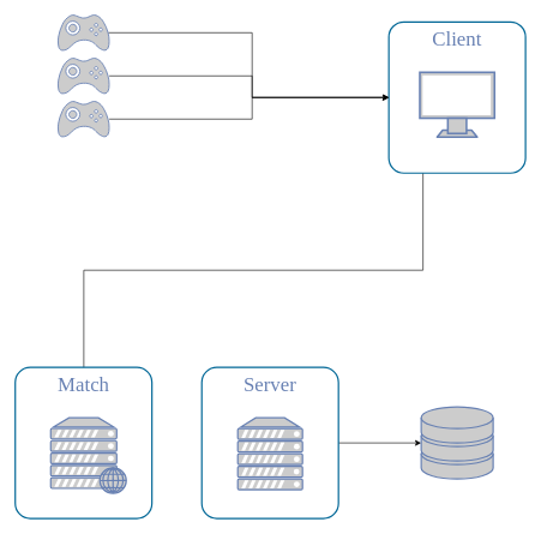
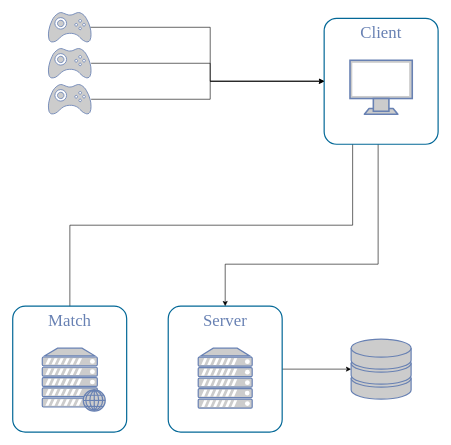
  <mxCell id="0" />
  <mxCell id="1" parent="0" />
  <mxCell id="2" style="edgeStyle=orthogonalEdgeStyle;rounded=0;orthogonalLoop=1;jettySize=auto;html=1;exitX=0.98;exitY=0.5;exitDx=0;exitDy=0;exitPerimeter=0;entryX=0;entryY=0.5;entryDx=0;entryDy=0;" edge="1" parent="1" source="3" target="9"><mxGeometry relative="1" as="geometry"><Array as="points"><mxPoint x="350" y="45" /><mxPoint x="350" y="135" /></Array></mxGeometry></mxCell>
  <mxCell id="3" value="" style="fontColor=#0066CC;verticalAlign=top;verticalLabelPosition=bottom;labelPosition=center;align=center;html=1;outlineConnect=0;fillColor=#CCCCCC;strokeColor=#6881B3;gradientColor=none;gradientDirection=north;strokeWidth=2;shape=mxgraph.networks.gamepad;" vertex="1" parent="1"><mxGeometry x="80" y="20" width="71.43" height="50" as="geometry" /></mxCell>
  <mxCell id="4" value="" style="fontColor=#0066CC;verticalAlign=top;verticalLabelPosition=bottom;labelPosition=center;align=center;html=1;outlineConnect=0;fillColor=#CCCCCC;strokeColor=#6881B3;gradientColor=none;gradientDirection=north;strokeWidth=2;shape=mxgraph.networks.server;" vertex="1" parent="1"><mxGeometry x="330" y="580" width="90" height="100" as="geometry" /></mxCell>
  <mxCell id="5" style="edgeStyle=orthogonalEdgeStyle;rounded=0;orthogonalLoop=1;jettySize=auto;html=1;" edge="1" parent="1" source="6" target="16"><mxGeometry relative="1" as="geometry" /></mxCell>
  <mxCell id="6" value="Server" style="rounded=1;whiteSpace=wrap;html=1;shadow=0;comic=0;strokeColor=#036897;strokeWidth=2;fillColor=none;fontFamily=Verdana;fontSize=28;fontColor=#6881B3;align=center;arcSize=11;verticalAlign=top;" vertex="1" parent="1"><mxGeometry x="280" y="510" width="190" height="210" as="geometry" /></mxCell>
+ <mxCell id="7" style="edgeStyle=orthogonalEdgeStyle;rounded=0;orthogonalLoop=1;jettySize=auto;html=1;" edge="1" parent="1" source="9" target="6"><mxGeometry relative="1" as="geometry"><Array as="points"><mxPoint x="630" y="440" /><mxPoint x="375" y="440" /></Array></mxGeometry></mxCell>
  <mxCell id="8" style="edgeStyle=orthogonalEdgeStyle;rounded=0;orthogonalLoop=1;jettySize=auto;html=1;exitX=0.25;exitY=1;exitDx=0;exitDy=0;endArrow=none;" edge="1" parent="1" source="9" target="14"><mxGeometry relative="1" as="geometry"><mxPoint x="440" y="135" as="sourcePoint" /><Array as="points"><mxPoint x="588" y="375" /><mxPoint x="116" y="375" /></Array></mxGeometry></mxCell>
  <mxCell id="9" value="Client" style="rounded=1;whiteSpace=wrap;html=1;shadow=0;comic=0;strokeColor=#036897;strokeWidth=2;fillColor=none;fontFamily=Verdana;fontSize=28;fontColor=#6881B3;align=center;arcSize=11;verticalAlign=top;" vertex="1" parent="1"><mxGeometry x="540" y="30" width="190" height="210" as="geometry" /></mxCell>
  <mxCell id="10" style="edgeStyle=orthogonalEdgeStyle;rounded=0;orthogonalLoop=1;jettySize=auto;html=1;entryX=0;entryY=0.5;entryDx=0;entryDy=0;" edge="1" parent="1" source="11" target="9"><mxGeometry relative="1" as="geometry"><Array as="points"><mxPoint x="350" y="105" /><mxPoint x="350" y="135" /></Array></mxGeometry></mxCell>
  <mxCell id="11" value="" style="fontColor=#0066CC;verticalAlign=top;verticalLabelPosition=bottom;labelPosition=center;align=center;html=1;outlineConnect=0;fillColor=#CCCCCC;strokeColor=#6881B3;gradientColor=none;gradientDirection=north;strokeWidth=2;shape=mxgraph.networks.gamepad;" vertex="1" parent="1"><mxGeometry x="80" y="80" width="71.43" height="50" as="geometry" /></mxCell>
  <mxCell id="12" style="edgeStyle=orthogonalEdgeStyle;rounded=0;orthogonalLoop=1;jettySize=auto;html=1;entryX=0;entryY=0.5;entryDx=0;entryDy=0;" edge="1" parent="1" source="13" target="9"><mxGeometry relative="1" as="geometry"><Array as="points"><mxPoint x="350" y="165" /><mxPoint x="350" y="135" /></Array></mxGeometry></mxCell>
  <mxCell id="13" value="" style="fontColor=#0066CC;verticalAlign=top;verticalLabelPosition=bottom;labelPosition=center;align=center;html=1;outlineConnect=0;fillColor=#CCCCCC;strokeColor=#6881B3;gradientColor=none;gradientDirection=north;strokeWidth=2;shape=mxgraph.networks.gamepad;" vertex="1" parent="1"><mxGeometry x="80" y="140" width="71.43" height="50" as="geometry" /></mxCell>
  <mxCell id="14" value="Match" style="rounded=1;whiteSpace=wrap;html=1;shadow=0;comic=0;strokeColor=#036897;strokeWidth=2;fillColor=none;fontFamily=Verdana;fontSize=28;fontColor=#6881B3;align=center;arcSize=11;verticalAlign=top;" vertex="1" parent="1"><mxGeometry x="20.71" y="510" width="190" height="210" as="geometry" /></mxCell>
  <mxCell id="15" value="" style="fontColor=#0066CC;verticalAlign=top;verticalLabelPosition=bottom;labelPosition=center;align=center;html=1;outlineConnect=0;fillColor=#CCCCCC;strokeColor=#6881B3;gradientColor=none;gradientDirection=north;strokeWidth=2;shape=mxgraph.networks.web_server;" vertex="1" parent="1"><mxGeometry x="70" y="580" width="105" height="105" as="geometry" /></mxCell>
  <mxCell id="16" value="" style="fontColor=#0066CC;verticalAlign=top;verticalLabelPosition=bottom;labelPosition=center;align=center;html=1;outlineConnect=0;fillColor=#CCCCCC;strokeColor=#6881B3;gradientColor=none;gradientDirection=north;strokeWidth=2;shape=mxgraph.networks.storage;" vertex="1" parent="1"><mxGeometry x="585" y="565" width="100" height="100" as="geometry" /></mxCell>
  <mxCell id="17" value="" style="fontColor=#0066CC;verticalAlign=top;verticalLabelPosition=bottom;labelPosition=center;align=center;html=1;outlineConnect=0;fillColor=#CCCCCC;strokeColor=#6881B3;gradientColor=none;gradientDirection=north;strokeWidth=2;shape=mxgraph.networks.monitor;" vertex="1" parent="1"><mxGeometry x="583.07" y="100" width="103.85" height="90" as="geometry" /></mxCell>
